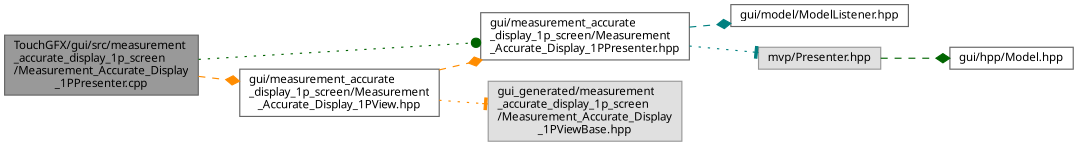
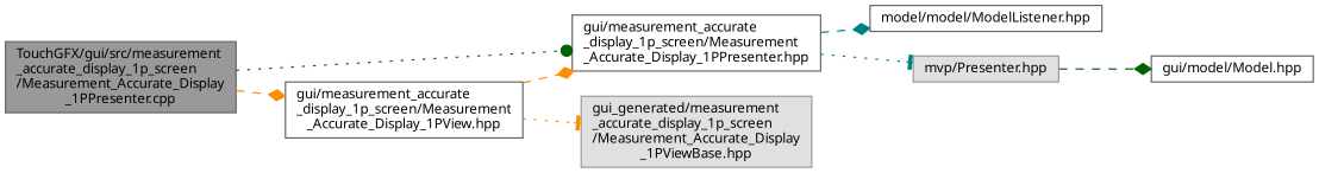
  digraph {
    fontname="Noto Sans"
    rankdir=LR
    node [color=grey40 fillcolor=white fontname="Noto Sans" fontsize=10 shape=box style=filled]
    edge [arrowhead=diamond color=darkorange fontname="Noto Sans" fontsize=10 labelfontname=Helvetica labelfontsize=10 style=dashed]
    n1 [color=gray40 fillcolor=grey60 fontcolor=black height=0.2 label="TouchGFX/gui/src/measurement\l_accurate_display_1p_screen\l/Measurement_Accurate_Display\l_1PPresenter.cpp" width=0.4]
    n2 [height=0.2 label="gui/measurement_accurate\l_display_1p_screen/Measurement\l_Accurate_Display_1PView.hpp" width=0.4]
    n3 [height=0.2 label="gui/measurement_accurate\l_display_1p_screen/Measurement\l_Accurate_Display_1PPresenter.hpp" width=0.4]
    n4 [color=grey60 fillcolor="#E0E0E0" height=0.2 label="gui_generated/measurement\l_accurate_display_1p_screen\l/Measurement_Accurate_Display\l_1PViewBase.hpp" width=0.4]
-   n5 [height=0.2 label="gui/model/ModelListener.hpp" width=0.4]
+   n5 [height=0.2 label="model/model/ModelListener.hpp" width=0.4]
    n6 [color=grey60 fillcolor="#E0E0E0" height=0.2 label="mvp/Presenter.hpp" width=0.4]
-   n7 [height=0.2 label="gui/hpp/Model.hpp" width=0.4]
+   n7 [height=0.2 label="gui/model/Model.hpp" width=0.4]
    n1 -> n2
    n1 -> n3 [arrowhead=dot color=darkgreen style=dotted]
    n2 -> n3
    n2 -> n4 [arrowhead=tee style=dotted]
    n3 -> n5 [color=teal]
    n3 -> n6 [arrowhead=tee color=teal style=dotted]
    n6 -> n7 [color=darkgreen]
  }
